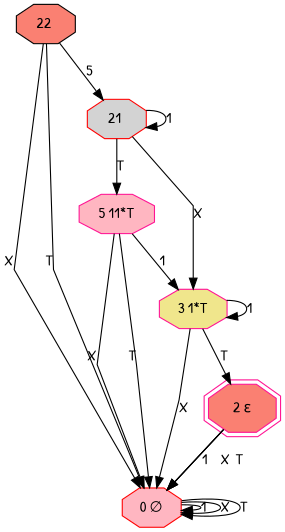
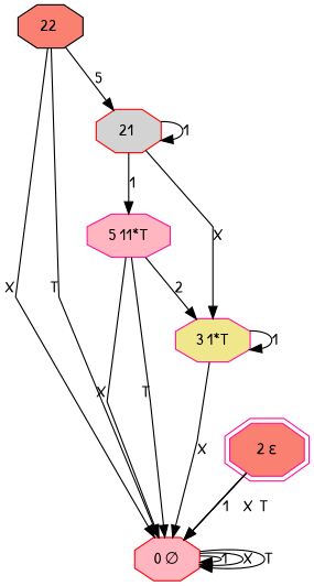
  digraph {
    fontname="Patrick Hand"
    splines=false
    node [color=deeppink fillcolor=salmon fontname="Patrick Hand" shape=octagon style=filled]
    edge [fontname="Patrick Hand"]
    n1 [color=black label="22 "]
    n2 [color=red fillcolor=lightpink label="0 &#8709;"]
    n3 [color=red fillcolor=lightgrey label="21 "]
    n4 [fillcolor=lightpink label="5 11*T"]
    n5 [fillcolor=khaki label="3 1*T"]
    n6 [label="2 &#949;" shape=doubleoctagon]
    n1 -> n2 [label=X]
    n1 -> n2 [label=T]
    n1 -> n3 [label=5]
    n2 -> n2 [label=1]
    n2 -> n2 [label=X]
    n2 -> n2 [label=T]
    n3 -> n3 [label=1]
-   n3 -> n4 [label=T]
+   n3 -> n4 [label=1]
    n3 -> n5 [label=X]
    n4 -> n2 [label=X]
    n4 -> n2 [label=T]
-   n4 -> n5 [label=1]
+   n4 -> n5 [label=2]
    n5 -> n2 [label=X]
    n5 -> n5 [label=1]
-   n5 -> n6 [label=T]
    n6 -> n2 [label=1]
    n6 -> n2 [label=X]
    n6 -> n2 [label=T]
  }
